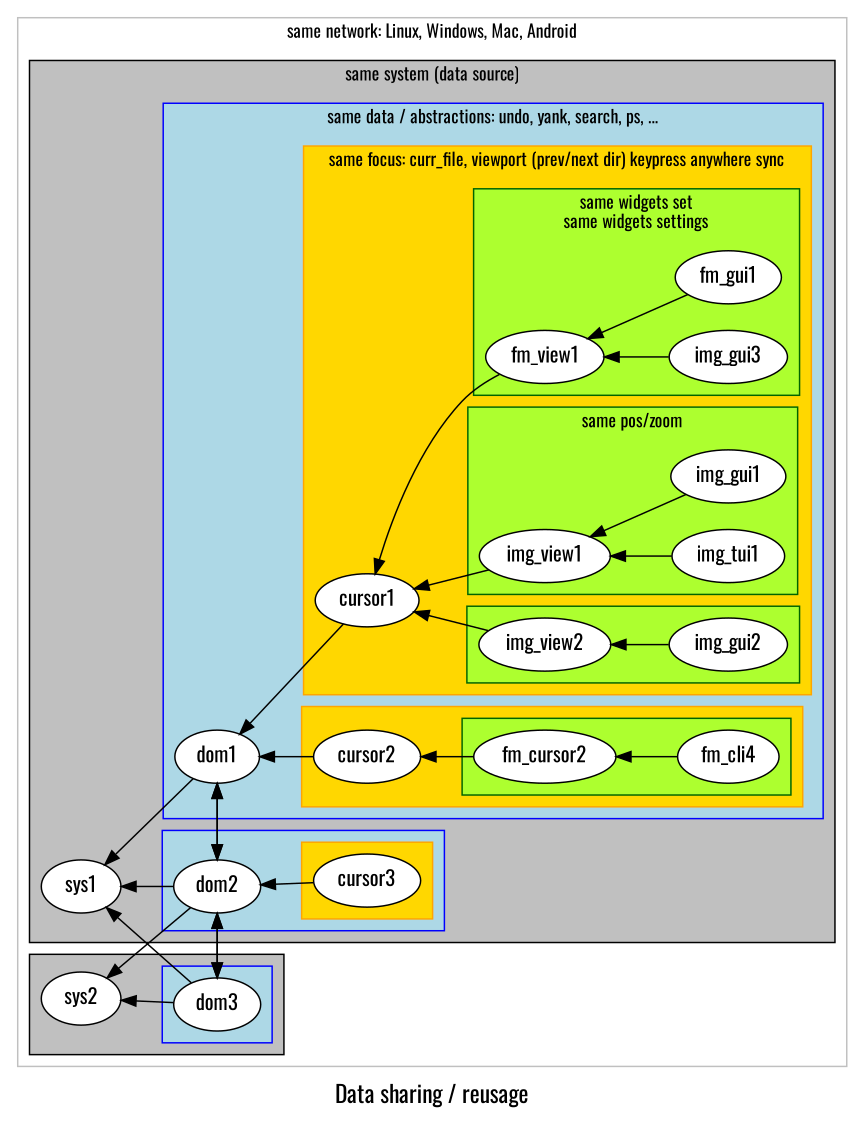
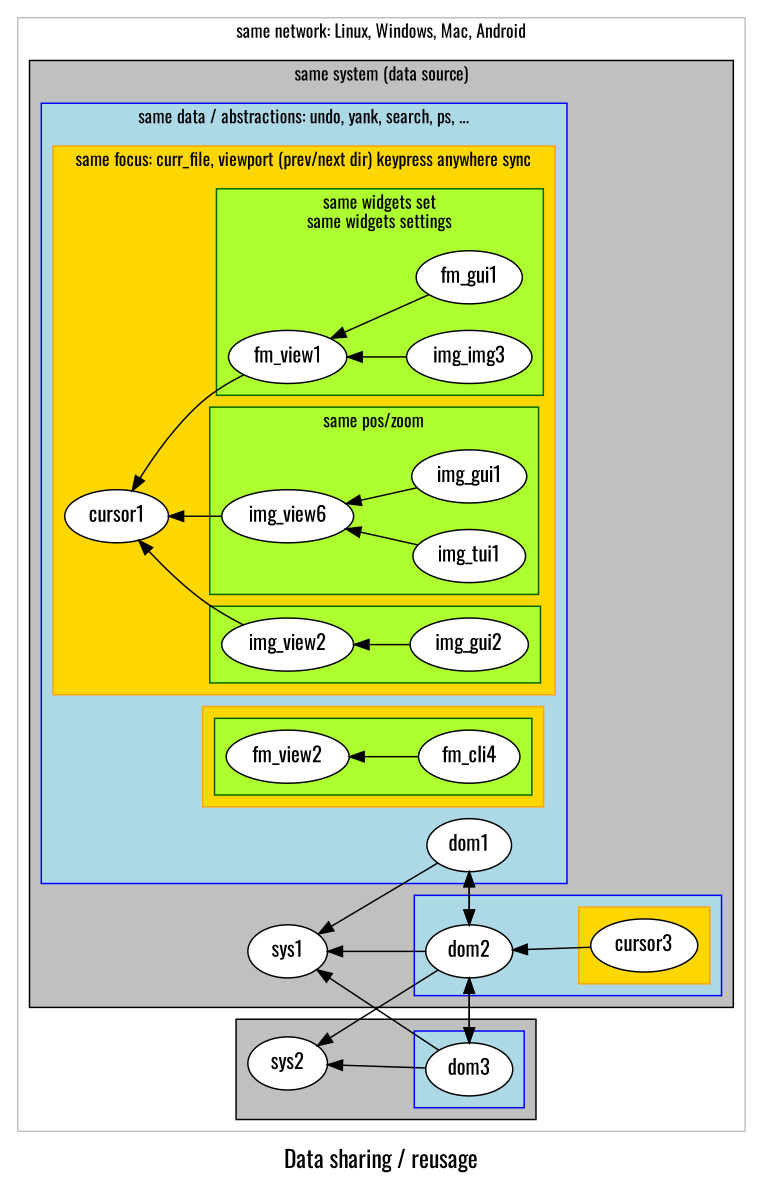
  digraph {
    fontname=Oswald
    fontsize=16
    label="Data sharing / reusage"
    rankdir=RL
    node [color=black fillcolor=white fontname=Oswald style=filled]
    edge [fontname=Oswald]
    fm_view1
    fm_gui1
-   img_gui3
-   img_view1
+   img_gui3 [label=img_img3]
+   img_view1 [label=img_view6]
    img_gui1
    img_tui1
    img_view2
    img_gui2
    cursor1
-   fm_view2 [label=fm_cursor2]
+   fm_view2
    n11 [label=fm_cli4]
-   cursor2
    dom1
    cursor3
    dom2
    sys1
    dom3
    sys2
    subgraph cluster_1 {
      color=gray
      fillcolor=white
      fontsize=12
      label="same network: Linux, Windows, Mac, Android"
      style=filled
      subgraph cluster_2 {
        color=black
        fillcolor=gray
        fontsize=12
        label="same system (data source)"
        style=filled
        sys1
        subgraph cluster_3 {
          color=blue
          fillcolor=lightblue
          fontsize=12
          label="same data / abstractions: undo, yank, search, ps, ..."
          style=filled
          dom1
          subgraph cluster_4 {
            color=orange
            fillcolor=gold
            fontsize=12
            label="same focus: curr_file, viewport (prev/next dir) keypress anywhere sync"
            style=filled
            cursor1
            subgraph cluster_5 {
              color=darkgreen
              fillcolor=greenyellow
              fontsize=12
              label="same widgets set\nsame widgets settings"
              style=filled
              fm_view1
              fm_gui1
              img_gui3
            }
            subgraph cluster_6 {
              color=darkgreen
              fillcolor=greenyellow
              fontsize=12
              label="same pos/zoom"
              style=filled
              img_view1
              img_gui1
              img_tui1
            }
            subgraph cluster_7 {
              color=darkgreen
              fillcolor=greenyellow
              fontsize=12
              label=""
              style=filled
              img_view2
              img_gui2
            }
          }
          subgraph cluster_8 {
            color=orange
            fillcolor=gold
            fontsize=12
            label=""
            style=filled
-           cursor2
            subgraph cluster_9 {
              color=darkgreen
              fillcolor=greenyellow
              fontsize=12
              label=""
              style=filled
              fm_view2
              n11
            }
          }
        }
        subgraph cluster_10 {
          color=blue
          fillcolor=lightblue
          fontsize=12
          label=""
          style=filled
          dom2
          subgraph cluster_11 {
            color=orange
            fillcolor=gold
            fontsize=12
            label=""
            style=filled
            cursor3
          }
        }
      }
      subgraph cluster_12 {
        color=black
        fillcolor=gray
        fontsize=12
        label=""
        style=filled
        sys2
        subgraph cluster_13 {
          color=blue
          fillcolor=lightblue
          fontsize=12
          label=""
          style=filled
          dom3
        }
      }
    }
    fm_view1 -> cursor1
    fm_gui1 -> fm_view1
    img_gui3 -> fm_view1
    img_view1 -> cursor1
    img_gui1 -> img_view1
    img_tui1 -> img_view1
    img_view2 -> cursor1
    img_gui2 -> img_view2
-   cursor1 -> dom1
-   fm_view2 -> cursor2
    n11 -> fm_view2
-   cursor2 -> dom1
    dom1 -> dom2 [constraint=false dir=both]
    dom1 -> sys1
    cursor3 -> dom2
    dom2 -> dom1 [constraint=false dir=both]
    dom2 -> sys1
    dom2 -> dom3 [constraint=false dir=both]
    dom2 -> sys2
    dom3 -> dom2 [constraint=false dir=both]
    dom3 -> sys1
    dom3 -> sys2
  }
